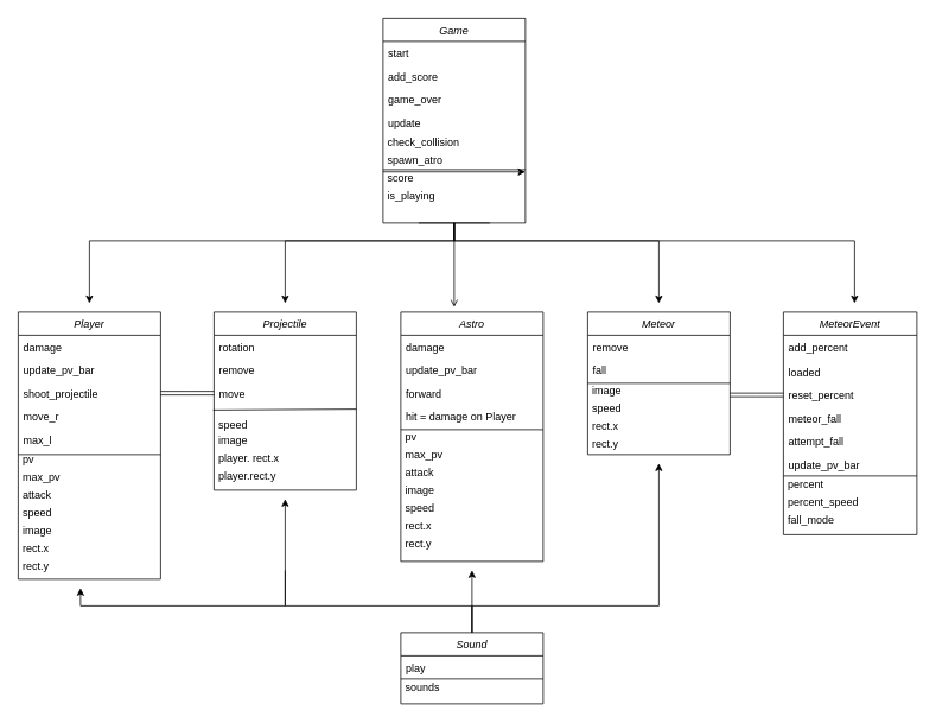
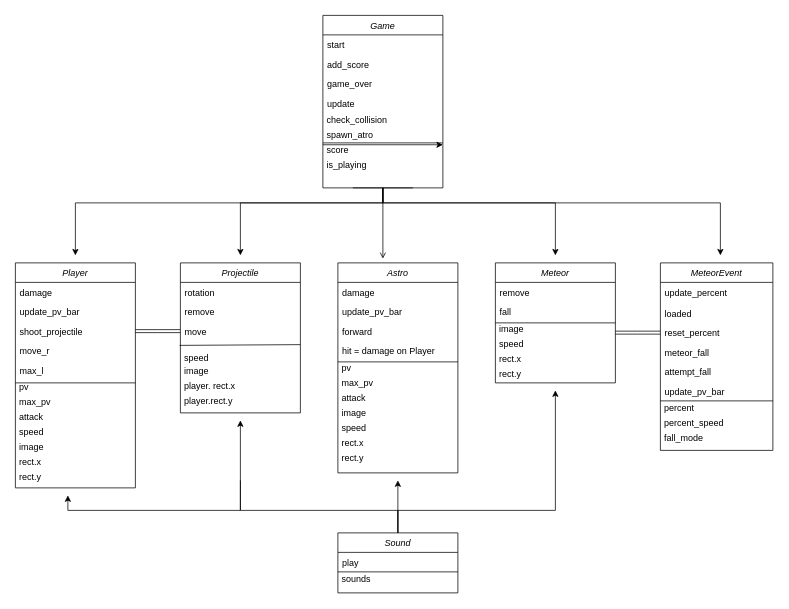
  <mxCell id="0" />
  <mxCell id="1" parent="0" />
  <mxCell id="2" style="edgeStyle=none;rounded=0;orthogonalLoop=1;jettySize=auto;html=1;entryX=0.375;entryY=-0.02;entryDx=0;entryDy=0;entryPerimeter=0;endArrow=open;" edge="1" parent="1" source="6" target="39"><mxGeometry relative="1" as="geometry" /></mxCell>
  <mxCell id="3" style="edgeStyle=orthogonalEdgeStyle;rounded=0;orthogonalLoop=1;jettySize=auto;html=1;exitX=0.75;exitY=1;exitDx=0;exitDy=0;" edge="1" parent="1" source="6"><mxGeometry relative="1" as="geometry"><mxPoint x="740" y="340" as="targetPoint" /><Array as="points"><mxPoint x="550" y="250" /><mxPoint x="510" y="250" /><mxPoint x="510" y="270" /><mxPoint x="740" y="270" /></Array></mxGeometry></mxCell>
  <mxCell id="4" style="edgeStyle=orthogonalEdgeStyle;rounded=0;orthogonalLoop=1;jettySize=auto;html=1;exitX=0.25;exitY=1;exitDx=0;exitDy=0;" edge="1" parent="1" source="6"><mxGeometry relative="1" as="geometry"><mxPoint x="100" y="340" as="targetPoint" /><Array as="points"><mxPoint x="510" y="250" /><mxPoint x="510" y="270" /><mxPoint x="100" y="270" /></Array></mxGeometry></mxCell>
  <mxCell id="5" style="edgeStyle=orthogonalEdgeStyle;rounded=0;orthogonalLoop=1;jettySize=auto;html=1;exitX=0.5;exitY=1;exitDx=0;exitDy=0;" edge="1" parent="1" source="6"><mxGeometry relative="1" as="geometry"><mxPoint x="960" y="340" as="targetPoint" /><Array as="points"><mxPoint x="510" y="270" /></Array></mxGeometry></mxCell>
  <mxCell id="6" value="Game" style="swimlane;fontStyle=2;align=center;verticalAlign=top;childLayout=stackLayout;horizontal=1;startSize=26;horizontalStack=0;resizeParent=1;resizeLast=0;collapsible=1;marginBottom=0;rounded=0;shadow=0;strokeWidth=1;" parent="1" vertex="1"><mxGeometry x="430" y="20" width="160" height="230" as="geometry"><mxRectangle x="230" y="140" width="160" height="26" as="alternateBounds" /></mxGeometry></mxCell>
  <mxCell id="7" value="start" style="text;align=left;verticalAlign=top;spacingLeft=4;spacingRight=4;overflow=hidden;rotatable=0;points=[[0,0.5],[1,0.5]];portConstraint=eastwest;rounded=0;shadow=0;html=0;" parent="6" vertex="1"><mxGeometry y="26" width="160" height="26" as="geometry" /></mxCell>
  <mxCell id="8" value="add_score" style="text;align=left;verticalAlign=top;spacingLeft=4;spacingRight=4;overflow=hidden;rotatable=0;points=[[0,0.5],[1,0.5]];portConstraint=eastwest;rounded=0;shadow=0;html=0;" parent="6" vertex="1"><mxGeometry y="52" width="160" height="26" as="geometry" /></mxCell>
  <mxCell id="9" value="game_over" style="text;align=left;verticalAlign=top;spacingLeft=4;spacingRight=4;overflow=hidden;rotatable=0;points=[[0,0.5],[1,0.5]];portConstraint=eastwest;rounded=0;shadow=0;html=0;" parent="6" vertex="1"><mxGeometry y="78" width="160" height="26" as="geometry" /></mxCell>
  <mxCell id="10" value="update" style="text;align=left;verticalAlign=top;spacingLeft=4;spacingRight=4;overflow=hidden;rotatable=0;points=[[0,0.5],[1,0.5]];portConstraint=eastwest;rounded=0;shadow=0;html=0;" parent="6" vertex="1"><mxGeometry y="104" width="160" height="26" as="geometry" /></mxCell>
  <mxCell id="11" value="&amp;nbsp;check_collision" style="text;html=1;align=left;verticalAlign=middle;resizable=0;points=[];autosize=1;strokeColor=none;" vertex="1" parent="6"><mxGeometry y="130" width="160" height="20" as="geometry" /></mxCell>
  <mxCell id="12" value="&amp;nbsp;spawn_atro" style="text;html=1;align=left;verticalAlign=middle;resizable=0;points=[];autosize=1;strokeColor=none;" vertex="1" parent="6"><mxGeometry y="150" width="160" height="20" as="geometry" /></mxCell>
  <mxCell id="13" value="" style="endArrow=none;html=1;entryX=1.031;entryY=1.077;entryDx=0;entryDy=0;entryPerimeter=0;" edge="1" parent="6"><mxGeometry width="50" height="50" relative="1" as="geometry"><mxPoint y="170" as="sourcePoint" /><mxPoint x="160" y="170.002" as="targetPoint" /></mxGeometry></mxCell>
  <mxCell id="14" value="&amp;nbsp;score" style="text;html=1;align=left;verticalAlign=middle;resizable=0;points=[];autosize=1;strokeColor=none;" vertex="1" parent="6"><mxGeometry y="170" width="160" height="20" as="geometry" /></mxCell>
  <mxCell id="15" value="&amp;nbsp;is_playing" style="text;html=1;align=left;verticalAlign=middle;resizable=0;points=[];autosize=1;strokeColor=none;" vertex="1" parent="6"><mxGeometry y="190" width="160" height="20" as="geometry" /></mxCell>
  <mxCell id="16" value="Player" style="swimlane;fontStyle=2;align=center;verticalAlign=top;childLayout=stackLayout;horizontal=1;startSize=26;horizontalStack=0;resizeParent=1;resizeLast=0;collapsible=1;marginBottom=0;rounded=0;shadow=0;strokeWidth=1;" parent="1" vertex="1"><mxGeometry x="20" y="350" width="160" height="300" as="geometry"><mxRectangle x="540" y="30" width="160" height="26" as="alternateBounds" /></mxGeometry></mxCell>
  <mxCell id="17" value="damage" style="text;align=left;verticalAlign=top;spacingLeft=4;spacingRight=4;overflow=hidden;rotatable=0;points=[[0,0.5],[1,0.5]];portConstraint=eastwest;rounded=0;shadow=0;html=0;" parent="16" vertex="1"><mxGeometry y="26" width="160" height="26" as="geometry" /></mxCell>
  <mxCell id="18" value="update_pv_bar" style="text;align=left;verticalAlign=top;spacingLeft=4;spacingRight=4;overflow=hidden;rotatable=0;points=[[0,0.5],[1,0.5]];portConstraint=eastwest;rounded=0;shadow=0;html=0;" parent="16" vertex="1"><mxGeometry y="52" width="160" height="26" as="geometry" /></mxCell>
  <mxCell id="19" value="shoot_projectile" style="text;align=left;verticalAlign=top;spacingLeft=4;spacingRight=4;overflow=hidden;rotatable=0;points=[[0,0.5],[1,0.5]];portConstraint=eastwest;rounded=0;shadow=0;html=0;" parent="16" vertex="1"><mxGeometry y="78" width="160" height="26" as="geometry" /></mxCell>
  <mxCell id="20" value="move_r" style="text;align=left;verticalAlign=top;spacingLeft=4;spacingRight=4;overflow=hidden;rotatable=0;points=[[0,0.5],[1,0.5]];portConstraint=eastwest;rounded=0;shadow=0;html=0;" parent="16" vertex="1"><mxGeometry y="104" width="160" height="26" as="geometry" /></mxCell>
  <mxCell id="21" value="max_l" style="text;align=left;verticalAlign=top;spacingLeft=4;spacingRight=4;overflow=hidden;rotatable=0;points=[[0,0.5],[1,0.5]];portConstraint=eastwest;rounded=0;shadow=0;html=0;" parent="16" vertex="1"><mxGeometry y="130" width="160" height="26" as="geometry" /></mxCell>
  <mxCell id="22" value="" style="endArrow=none;html=1;entryX=1.031;entryY=1.077;entryDx=0;entryDy=0;entryPerimeter=0;" edge="1" parent="16"><mxGeometry width="50" height="50" relative="1" as="geometry"><mxPoint y="160" as="sourcePoint" /><mxPoint x="160.0" y="160.002" as="targetPoint" /></mxGeometry></mxCell>
  <mxCell id="23" value="&amp;nbsp;pv" style="text;html=1;align=left;verticalAlign=middle;resizable=0;points=[];autosize=1;strokeColor=none;" vertex="1" parent="16"><mxGeometry y="156" width="160" height="20" as="geometry" /></mxCell>
  <mxCell id="24" value="&amp;nbsp;max_pv" style="text;html=1;align=left;verticalAlign=middle;resizable=0;points=[];autosize=1;strokeColor=none;" vertex="1" parent="16"><mxGeometry y="176" width="160" height="20" as="geometry" /></mxCell>
  <mxCell id="25" value="&amp;nbsp;attack" style="text;html=1;align=left;verticalAlign=middle;resizable=0;points=[];autosize=1;strokeColor=none;" vertex="1" parent="16"><mxGeometry y="196" width="160" height="20" as="geometry" /></mxCell>
  <mxCell id="26" value="&amp;nbsp;speed" style="text;html=1;align=left;verticalAlign=middle;resizable=0;points=[];autosize=1;strokeColor=none;" vertex="1" parent="16"><mxGeometry y="216" width="160" height="20" as="geometry" /></mxCell>
  <mxCell id="27" value="&amp;nbsp;image" style="text;html=1;align=left;verticalAlign=middle;resizable=0;points=[];autosize=1;strokeColor=none;" vertex="1" parent="16"><mxGeometry y="236" width="160" height="20" as="geometry" /></mxCell>
  <mxCell id="28" value="&amp;nbsp;rect.x&amp;nbsp;" style="text;html=1;align=left;verticalAlign=middle;resizable=0;points=[];autosize=1;strokeColor=none;" vertex="1" parent="16"><mxGeometry y="256" width="160" height="20" as="geometry" /></mxCell>
  <mxCell id="29" value="&amp;nbsp;rect.y" style="text;html=1;align=left;verticalAlign=middle;resizable=0;points=[];autosize=1;strokeColor=none;" vertex="1" parent="16"><mxGeometry y="276" width="160" height="20" as="geometry" /></mxCell>
  <mxCell id="30" value="Projectile" style="swimlane;fontStyle=2;align=center;verticalAlign=top;childLayout=stackLayout;horizontal=1;startSize=26;horizontalStack=0;resizeParent=1;resizeLast=0;collapsible=1;marginBottom=0;rounded=0;shadow=0;strokeWidth=1;" parent="1" vertex="1"><mxGeometry x="240" y="350" width="160" height="200" as="geometry"><mxRectangle x="230" y="140" width="160" height="26" as="alternateBounds" /></mxGeometry></mxCell>
  <mxCell id="31" value="rotation" style="text;align=left;verticalAlign=top;spacingLeft=4;spacingRight=4;overflow=hidden;rotatable=0;points=[[0,0.5],[1,0.5]];portConstraint=eastwest;rounded=0;shadow=0;html=0;" parent="30" vertex="1"><mxGeometry y="26" width="160" height="26" as="geometry" /></mxCell>
  <mxCell id="32" value="remove" style="text;align=left;verticalAlign=top;spacingLeft=4;spacingRight=4;overflow=hidden;rotatable=0;points=[[0,0.5],[1,0.5]];portConstraint=eastwest;rounded=0;shadow=0;html=0;" parent="30" vertex="1"><mxGeometry y="52" width="160" height="26" as="geometry" /></mxCell>
  <mxCell id="33" value="move" style="text;align=left;verticalAlign=top;spacingLeft=4;spacingRight=4;overflow=hidden;rotatable=0;points=[[0,0.5],[1,0.5]];portConstraint=eastwest;rounded=0;shadow=0;html=0;" parent="30" vertex="1"><mxGeometry y="78" width="160" height="26" as="geometry" /></mxCell>
  <mxCell id="34" value="" style="endArrow=none;html=1;exitX=-0.006;exitY=0.231;exitDx=0;exitDy=0;exitPerimeter=0;" parent="30" edge="1"><mxGeometry width="50" height="50" relative="1" as="geometry"><mxPoint x="-0.96" y="110.006" as="sourcePoint" /><mxPoint x="160" y="109" as="targetPoint" /></mxGeometry></mxCell>
  <mxCell id="35" value="&lt;br&gt;&amp;nbsp;speed" style="text;html=1;align=left;verticalAlign=middle;resizable=0;points=[];autosize=1;strokeColor=none;" vertex="1" parent="30"><mxGeometry y="104" width="160" height="30" as="geometry" /></mxCell>
  <mxCell id="36" value="&amp;nbsp;image" style="text;html=1;align=left;verticalAlign=middle;resizable=0;points=[];autosize=1;strokeColor=none;" vertex="1" parent="30"><mxGeometry y="134" width="160" height="20" as="geometry" /></mxCell>
  <mxCell id="37" value="&amp;nbsp;player. rect.x" style="text;html=1;align=left;verticalAlign=middle;resizable=0;points=[];autosize=1;strokeColor=none;" vertex="1" parent="30"><mxGeometry y="154" width="160" height="20" as="geometry" /></mxCell>
  <mxCell id="38" value="&amp;nbsp;player.rect.y" style="text;html=1;align=left;verticalAlign=middle;resizable=0;points=[];autosize=1;strokeColor=none;" vertex="1" parent="30"><mxGeometry y="174" width="160" height="20" as="geometry" /></mxCell>
  <mxCell id="39" value="Astro" style="swimlane;fontStyle=2;align=center;verticalAlign=top;childLayout=stackLayout;horizontal=1;startSize=26;horizontalStack=0;resizeParent=1;resizeLast=0;collapsible=1;marginBottom=0;rounded=0;shadow=0;strokeWidth=1;" parent="1" vertex="1"><mxGeometry x="450" y="350" width="160" height="280" as="geometry"><mxRectangle x="230" y="140" width="160" height="26" as="alternateBounds" /></mxGeometry></mxCell>
  <mxCell id="40" value="damage" style="text;align=left;verticalAlign=top;spacingLeft=4;spacingRight=4;overflow=hidden;rotatable=0;points=[[0,0.5],[1,0.5]];portConstraint=eastwest;rounded=0;shadow=0;html=0;" parent="39" vertex="1"><mxGeometry y="26" width="160" height="26" as="geometry" /></mxCell>
  <mxCell id="41" value="update_pv_bar" style="text;align=left;verticalAlign=top;spacingLeft=4;spacingRight=4;overflow=hidden;rotatable=0;points=[[0,0.5],[1,0.5]];portConstraint=eastwest;rounded=0;shadow=0;html=0;" parent="39" vertex="1"><mxGeometry y="52" width="160" height="26" as="geometry" /></mxCell>
  <mxCell id="42" value="forward" style="text;align=left;verticalAlign=top;spacingLeft=4;spacingRight=4;overflow=hidden;rotatable=0;points=[[0,0.5],[1,0.5]];portConstraint=eastwest;rounded=0;shadow=0;html=0;" parent="39" vertex="1"><mxGeometry y="78" width="160" height="26" as="geometry" /></mxCell>
  <mxCell id="43" value="hit = damage on Player&#10; " style="text;align=left;verticalAlign=top;spacingLeft=4;spacingRight=4;overflow=hidden;rotatable=0;points=[[0,0.5],[1,0.5]];portConstraint=eastwest;rounded=0;shadow=0;html=0;" parent="39" vertex="1"><mxGeometry y="104" width="160" height="26" as="geometry" /></mxCell>
  <mxCell id="44" value="" style="endArrow=none;html=1;" parent="39" edge="1"><mxGeometry width="50" height="50" relative="1" as="geometry"><mxPoint y="132" as="sourcePoint" /><mxPoint x="160" y="132" as="targetPoint" /></mxGeometry></mxCell>
  <mxCell id="45" value="&amp;nbsp;pv" style="text;html=1;align=left;verticalAlign=middle;resizable=0;points=[];autosize=1;strokeColor=none;" vertex="1" parent="39"><mxGeometry y="130" width="160" height="20" as="geometry" /></mxCell>
  <mxCell id="46" value="&amp;nbsp;max_pv" style="text;html=1;align=left;verticalAlign=middle;resizable=0;points=[];autosize=1;strokeColor=none;" vertex="1" parent="39"><mxGeometry y="150" width="160" height="20" as="geometry" /></mxCell>
  <mxCell id="47" value="&amp;nbsp;attack" style="text;html=1;align=left;verticalAlign=middle;resizable=0;points=[];autosize=1;strokeColor=none;" vertex="1" parent="39"><mxGeometry y="170" width="160" height="20" as="geometry" /></mxCell>
  <mxCell id="48" value="&amp;nbsp;image" style="text;html=1;align=left;verticalAlign=middle;resizable=0;points=[];autosize=1;strokeColor=none;" vertex="1" parent="39"><mxGeometry y="190" width="160" height="20" as="geometry" /></mxCell>
  <mxCell id="49" value="&amp;nbsp;speed" style="text;html=1;align=left;verticalAlign=middle;resizable=0;points=[];autosize=1;strokeColor=none;" vertex="1" parent="39"><mxGeometry y="210" width="160" height="20" as="geometry" /></mxCell>
  <mxCell id="50" value="&amp;nbsp;rect.x" style="text;html=1;align=left;verticalAlign=middle;resizable=0;points=[];autosize=1;strokeColor=none;" vertex="1" parent="39"><mxGeometry y="230" width="160" height="20" as="geometry" /></mxCell>
  <mxCell id="51" value="&amp;nbsp;rect.y" style="text;html=1;align=left;verticalAlign=middle;resizable=0;points=[];autosize=1;strokeColor=none;" vertex="1" parent="39"><mxGeometry y="250" width="160" height="20" as="geometry" /></mxCell>
  <mxCell id="52" value="MeteorEvent" style="swimlane;fontStyle=2;align=center;verticalAlign=top;childLayout=stackLayout;horizontal=1;startSize=26;horizontalStack=0;resizeParent=1;resizeLast=0;collapsible=1;marginBottom=0;rounded=0;shadow=0;strokeWidth=1;" parent="1" vertex="1"><mxGeometry x="880" y="350" width="150" height="250" as="geometry"><mxRectangle x="230" y="140" width="160" height="26" as="alternateBounds" /></mxGeometry></mxCell>
- <mxCell id="53" value="add_percent" style="text;align=left;verticalAlign=top;spacingLeft=4;spacingRight=4;overflow=hidden;rotatable=0;points=[[0,0.5],[1,0.5]];portConstraint=eastwest;rounded=0;shadow=0;html=0;" parent="52" vertex="1"><mxGeometry y="26" width="150" height="28" as="geometry" /></mxCell>
+ <mxCell id="53" value="update_percent" style="text;align=left;verticalAlign=top;spacingLeft=4;spacingRight=4;overflow=hidden;rotatable=0;points=[[0,0.5],[1,0.5]];portConstraint=eastwest;rounded=0;shadow=0;html=0;" parent="52" vertex="1"><mxGeometry y="26" width="150" height="28" as="geometry" /></mxCell>
  <mxCell id="54" value="loaded" style="text;align=left;verticalAlign=top;spacingLeft=4;spacingRight=4;overflow=hidden;rotatable=0;points=[[0,0.5],[1,0.5]];portConstraint=eastwest;rounded=0;shadow=0;html=0;" parent="52" vertex="1"><mxGeometry y="54" width="150" height="26" as="geometry" /></mxCell>
  <mxCell id="55" value="reset_percent" style="text;align=left;verticalAlign=top;spacingLeft=4;spacingRight=4;overflow=hidden;rotatable=0;points=[[0,0.5],[1,0.5]];portConstraint=eastwest;rounded=0;shadow=0;html=0;" parent="52" vertex="1"><mxGeometry y="80" width="150" height="26" as="geometry" /></mxCell>
  <mxCell id="56" value="meteor_fall" style="text;align=left;verticalAlign=top;spacingLeft=4;spacingRight=4;overflow=hidden;rotatable=0;points=[[0,0.5],[1,0.5]];portConstraint=eastwest;rounded=0;shadow=0;html=0;" parent="52" vertex="1"><mxGeometry y="106" width="150" height="26" as="geometry" /></mxCell>
  <mxCell id="57" value="attempt_fall" style="text;align=left;verticalAlign=top;spacingLeft=4;spacingRight=4;overflow=hidden;rotatable=0;points=[[0,0.5],[1,0.5]];portConstraint=eastwest;rounded=0;shadow=0;html=0;" parent="52" vertex="1"><mxGeometry y="132" width="150" height="26" as="geometry" /></mxCell>
  <mxCell id="58" value="update_pv_bar" style="text;align=left;verticalAlign=top;spacingLeft=4;spacingRight=4;overflow=hidden;rotatable=0;points=[[0,0.5],[1,0.5]];portConstraint=eastwest;rounded=0;shadow=0;html=0;" parent="52" vertex="1"><mxGeometry y="158" width="150" height="26" as="geometry" /></mxCell>
  <mxCell id="59" value="" style="endArrow=none;html=1;" edge="1" parent="52"><mxGeometry width="50" height="50" relative="1" as="geometry"><mxPoint y="184" as="sourcePoint" /><mxPoint x="150" y="184" as="targetPoint" /></mxGeometry></mxCell>
  <mxCell id="60" value="&amp;nbsp;percent" style="text;html=1;align=left;verticalAlign=middle;resizable=0;points=[];autosize=1;strokeColor=none;" vertex="1" parent="52"><mxGeometry y="184" width="150" height="20" as="geometry" /></mxCell>
  <mxCell id="61" value="&amp;nbsp;percent_speed" style="text;html=1;align=left;verticalAlign=middle;resizable=0;points=[];autosize=1;strokeColor=none;" vertex="1" parent="52"><mxGeometry y="204" width="150" height="20" as="geometry" /></mxCell>
  <mxCell id="62" value="&amp;nbsp;fall_mode" style="text;html=1;align=left;verticalAlign=middle;resizable=0;points=[];autosize=1;strokeColor=none;" vertex="1" parent="52"><mxGeometry y="224" width="150" height="20" as="geometry" /></mxCell>
  <mxCell id="63" style="edgeStyle=elbowEdgeStyle;shape=link;rounded=0;orthogonalLoop=1;jettySize=auto;elbow=vertical;html=1;entryX=0;entryY=0.5;entryDx=0;entryDy=0;" edge="1" parent="1" target="55"><mxGeometry relative="1" as="geometry"><mxPoint x="820" y="443" as="sourcePoint" /></mxGeometry></mxCell>
  <mxCell id="64" value="Meteor" style="swimlane;fontStyle=2;align=center;verticalAlign=top;childLayout=stackLayout;horizontal=1;startSize=26;horizontalStack=0;resizeParent=1;resizeLast=0;collapsible=1;marginBottom=0;rounded=0;shadow=0;strokeWidth=1;" parent="1" vertex="1"><mxGeometry x="660" y="350" width="160" height="160" as="geometry"><mxRectangle x="230" y="140" width="160" height="26" as="alternateBounds" /></mxGeometry></mxCell>
  <mxCell id="65" value="remove" style="text;align=left;verticalAlign=top;spacingLeft=4;spacingRight=4;overflow=hidden;rotatable=0;points=[[0,0.5],[1,0.5]];portConstraint=eastwest;rounded=0;shadow=0;html=0;" parent="64" vertex="1"><mxGeometry y="26" width="160" height="26" as="geometry" /></mxCell>
  <mxCell id="66" value="fall" style="text;align=left;verticalAlign=top;spacingLeft=4;spacingRight=4;overflow=hidden;rotatable=0;points=[[0,0.5],[1,0.5]];portConstraint=eastwest;rounded=0;shadow=0;html=0;" parent="64" vertex="1"><mxGeometry y="52" width="160" height="26" as="geometry" /></mxCell>
  <mxCell id="67" value="" style="endArrow=none;html=1;entryX=1.031;entryY=1.077;entryDx=0;entryDy=0;entryPerimeter=0;" edge="1" parent="64"><mxGeometry width="50" height="50" relative="1" as="geometry"><mxPoint y="80" as="sourcePoint" /><mxPoint x="160.0" y="80.002" as="targetPoint" /></mxGeometry></mxCell>
  <mxCell id="68" value="&amp;nbsp;image" style="text;html=1;align=left;verticalAlign=middle;resizable=0;points=[];autosize=1;strokeColor=none;" vertex="1" parent="64"><mxGeometry y="78" width="160" height="20" as="geometry" /></mxCell>
  <mxCell id="69" value="&amp;nbsp;speed" style="text;html=1;align=left;verticalAlign=middle;resizable=0;points=[];autosize=1;strokeColor=none;" vertex="1" parent="64"><mxGeometry y="98" width="160" height="20" as="geometry" /></mxCell>
  <mxCell id="70" value="&amp;nbsp;rect.x" style="text;html=1;align=left;verticalAlign=middle;resizable=0;points=[];autosize=1;strokeColor=none;" vertex="1" parent="64"><mxGeometry y="118" width="160" height="20" as="geometry" /></mxCell>
  <mxCell id="71" value="&amp;nbsp;rect.y" style="text;html=1;align=left;verticalAlign=middle;resizable=0;points=[];autosize=1;strokeColor=none;" vertex="1" parent="64"><mxGeometry y="138" width="160" height="20" as="geometry" /></mxCell>
  <mxCell id="72" style="edgeStyle=orthogonalEdgeStyle;rounded=0;orthogonalLoop=1;jettySize=auto;html=1;exitX=0.5;exitY=1;exitDx=0;exitDy=0;" edge="1" parent="1" source="6"><mxGeometry relative="1" as="geometry"><mxPoint x="320" y="340" as="targetPoint" /><mxPoint x="510" y="270" as="sourcePoint" /><Array as="points"><mxPoint x="510" y="270" /><mxPoint x="320" y="270" /></Array></mxGeometry></mxCell>
  <mxCell id="73" value="Sound" style="swimlane;fontStyle=2;align=center;verticalAlign=top;childLayout=stackLayout;horizontal=1;startSize=26;horizontalStack=0;resizeParent=1;resizeLast=0;collapsible=1;marginBottom=0;rounded=0;shadow=0;strokeWidth=1;" parent="1" vertex="1"><mxGeometry x="450" y="710" width="160" height="80" as="geometry"><mxRectangle x="230" y="140" width="160" height="26" as="alternateBounds" /></mxGeometry></mxCell>
  <mxCell id="74" value="play" style="text;align=left;verticalAlign=top;spacingLeft=4;spacingRight=4;overflow=hidden;rotatable=0;points=[[0,0.5],[1,0.5]];portConstraint=eastwest;rounded=0;shadow=0;html=0;" parent="73" vertex="1"><mxGeometry y="26" width="160" height="26" as="geometry" /></mxCell>
  <mxCell id="75" value="" style="endArrow=none;html=1;entryX=1.031;entryY=1.077;entryDx=0;entryDy=0;entryPerimeter=0;" edge="1" parent="73"><mxGeometry width="50" height="50" relative="1" as="geometry"><mxPoint y="52" as="sourcePoint" /><mxPoint x="160" y="52.002" as="targetPoint" /></mxGeometry></mxCell>
  <mxCell id="76" value="&amp;nbsp;sounds" style="text;html=1;align=left;verticalAlign=middle;resizable=0;points=[];autosize=1;strokeColor=none;" vertex="1" parent="73"><mxGeometry y="52" width="160" height="20" as="geometry" /></mxCell>
  <mxCell id="77" style="edgeStyle=none;rounded=0;orthogonalLoop=1;jettySize=auto;html=1;exitX=0.5;exitY=0;exitDx=0;exitDy=0;" edge="1" parent="1" source="73"><mxGeometry relative="1" as="geometry"><mxPoint x="430" y="690" as="sourcePoint" /><mxPoint x="530" y="640" as="targetPoint" /></mxGeometry></mxCell>
  <mxCell id="78" style="edgeStyle=orthogonalEdgeStyle;rounded=0;orthogonalLoop=1;jettySize=auto;html=1;exitX=0.5;exitY=0;exitDx=0;exitDy=0;" edge="1" parent="1" source="73"><mxGeometry relative="1" as="geometry"><mxPoint x="320" y="560" as="targetPoint" /><mxPoint x="510" y="740" as="sourcePoint" /><Array as="points"><mxPoint x="530" y="680" /><mxPoint x="320" y="680" /></Array></mxGeometry></mxCell>
  <mxCell id="79" style="edgeStyle=orthogonalEdgeStyle;rounded=0;orthogonalLoop=1;jettySize=auto;html=1;exitX=0.5;exitY=1;exitDx=0;exitDy=0;" edge="1" parent="1"><mxGeometry relative="1" as="geometry"><mxPoint x="90" y="660" as="targetPoint" /><mxPoint x="320" y="640" as="sourcePoint" /><Array as="points"><mxPoint x="320" y="680" /><mxPoint x="90" y="680" /></Array></mxGeometry></mxCell>
  <mxCell id="80" style="edgeStyle=orthogonalEdgeStyle;rounded=0;orthogonalLoop=1;jettySize=auto;html=1;exitX=0.5;exitY=0;exitDx=0;exitDy=0;" edge="1" parent="1" source="73"><mxGeometry relative="1" as="geometry"><mxPoint x="740" y="520" as="targetPoint" /><mxPoint x="780" y="590" as="sourcePoint" /><Array as="points"><mxPoint x="530" y="680" /><mxPoint x="740" y="680" /></Array></mxGeometry></mxCell>
  <mxCell id="81" style="edgeStyle=elbowEdgeStyle;shape=link;rounded=0;orthogonalLoop=1;jettySize=auto;elbow=vertical;html=1;exitX=1;exitY=0.5;exitDx=0;exitDy=0;entryX=0;entryY=0.5;entryDx=0;entryDy=0;" edge="1" parent="1" source="19" target="33"><mxGeometry relative="1" as="geometry" /></mxCell>
  <mxCell id="82" style="edgeStyle=none;rounded=0;orthogonalLoop=1;jettySize=auto;html=1;exitX=0;exitY=0.75;exitDx=0;exitDy=0;entryX=1;entryY=0.75;entryDx=0;entryDy=0;" edge="1" parent="1" source="6" target="6"><mxGeometry relative="1" as="geometry" /></mxCell>
